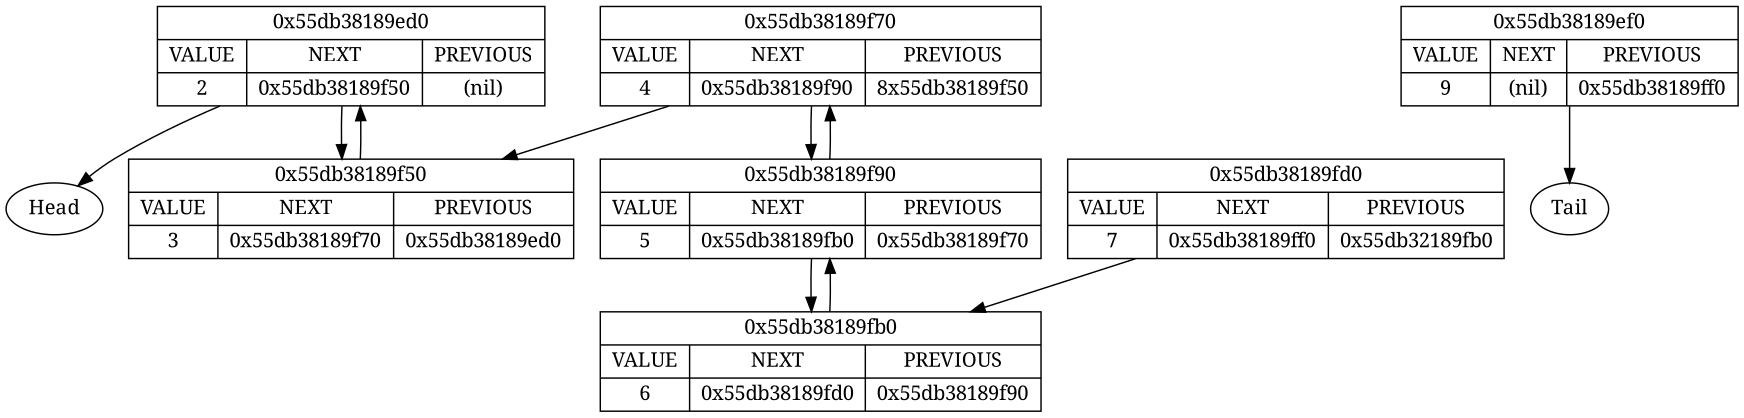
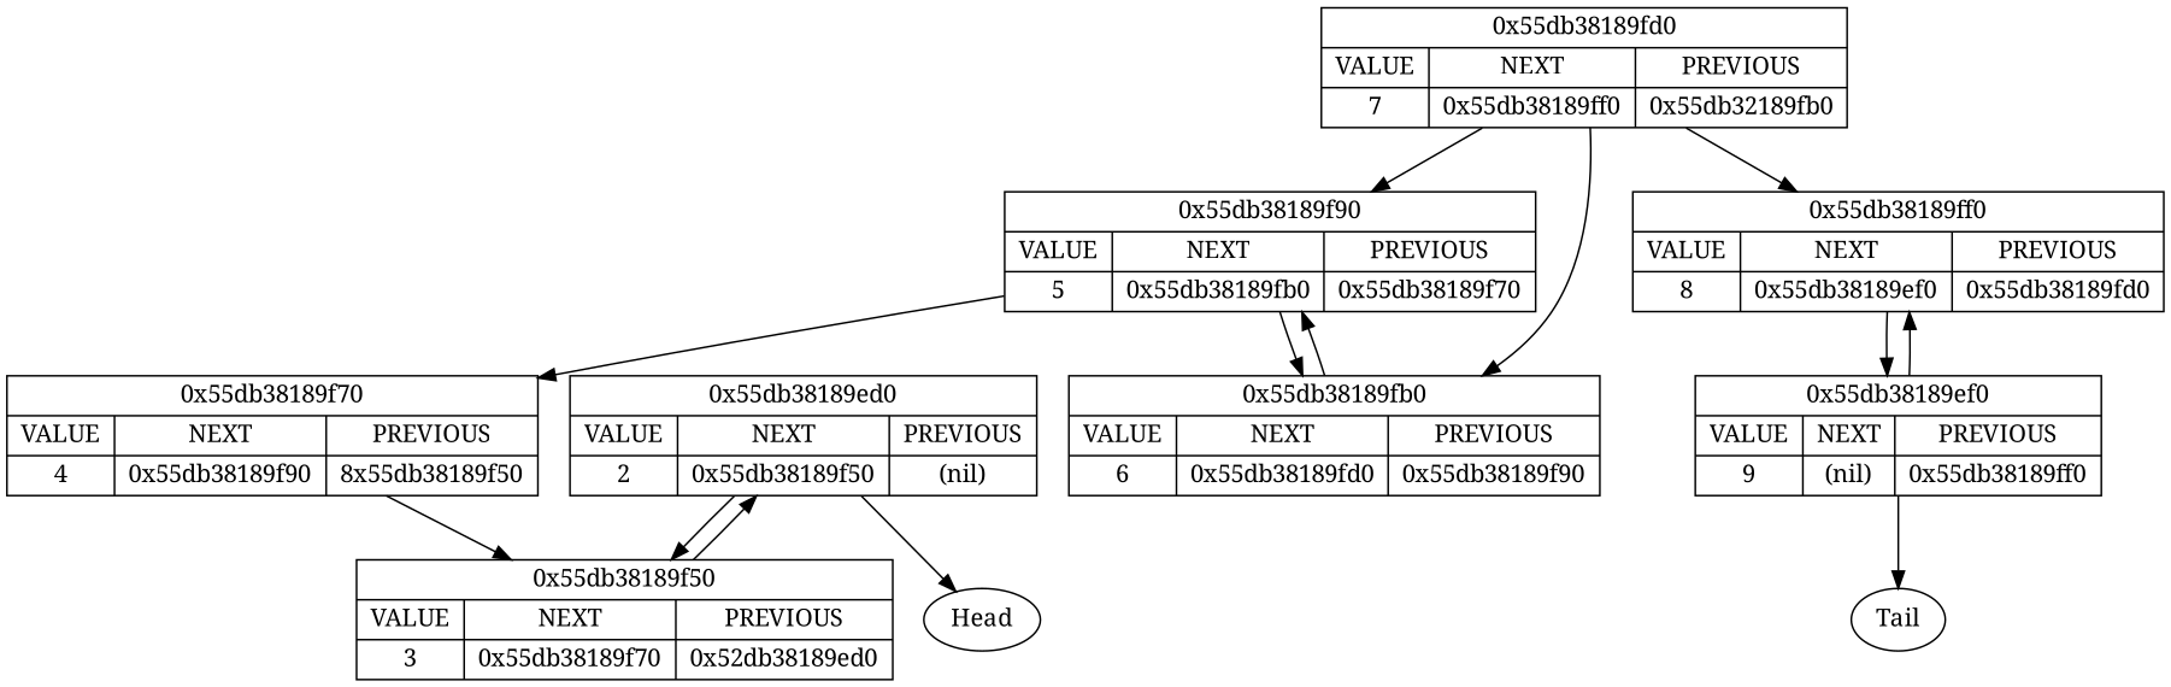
  digraph {
    fontname="Noto Serif"
    node [fontname="Noto Serif" shape=record]
    edge [fontname="Noto Serif"]
    n1 [label="{{0x55db38189ed0}|{{VALUE|2}|{NEXT|0x55db38189f50}|{PREVIOUS|(nil)}}}"]
-   n2 [label="{{0x55db38189f50}|{{VALUE|3}|{NEXT|0x55db38189f70}|{PREVIOUS|0x55db38189ed0}}}"]
+   n2 [label="{{0x55db38189f50}|{{VALUE|3}|{NEXT|0x55db38189f70}|{PREVIOUS|0x52db38189ed0}}}"]
    Head [shape=""]
    n4 [label="{{0x55db38189f70}|{{VALUE|4}|{NEXT|0x55db38189f90}|{PREVIOUS|8x55db38189f50}}}"]
    n5 [label="{{0x55db38189f90}|{{VALUE|5}|{NEXT|0x55db38189fb0}|{PREVIOUS|0x55db38189f70}}}"]
    n6 [label="{{0x55db38189fb0}|{{VALUE|6}|{NEXT|0x55db38189fd0}|{PREVIOUS|0x55db38189f90}}}"]
    n7 [label="{{0x55db38189fd0}|{{VALUE|7}|{NEXT|0x55db38189ff0}|{PREVIOUS|0x55db32189fb0}}}"]
+   n8 [label="{{0x55db38189ff0}|{{VALUE|8}|{NEXT|0x55db38189ef0}|{PREVIOUS|0x55db38189fd0}}}"]
    n9 [label="{{0x55db38189ef0}|{{VALUE|9}|{NEXT|(nil)}|{PREVIOUS|0x55db38189ff0}}}"]
    Tail [shape=""]
    n1 -> n2
    n1 -> Head
    n2 -> n1
    n4 -> n2
-   n4 -> n5
+   n7 -> n5
    n5 -> n4
    n5 -> n6
    n6 -> n5
    n7 -> n6
+   n7 -> n8
+   n8 -> n9
+   n9 -> n8
    n9 -> Tail
  }
